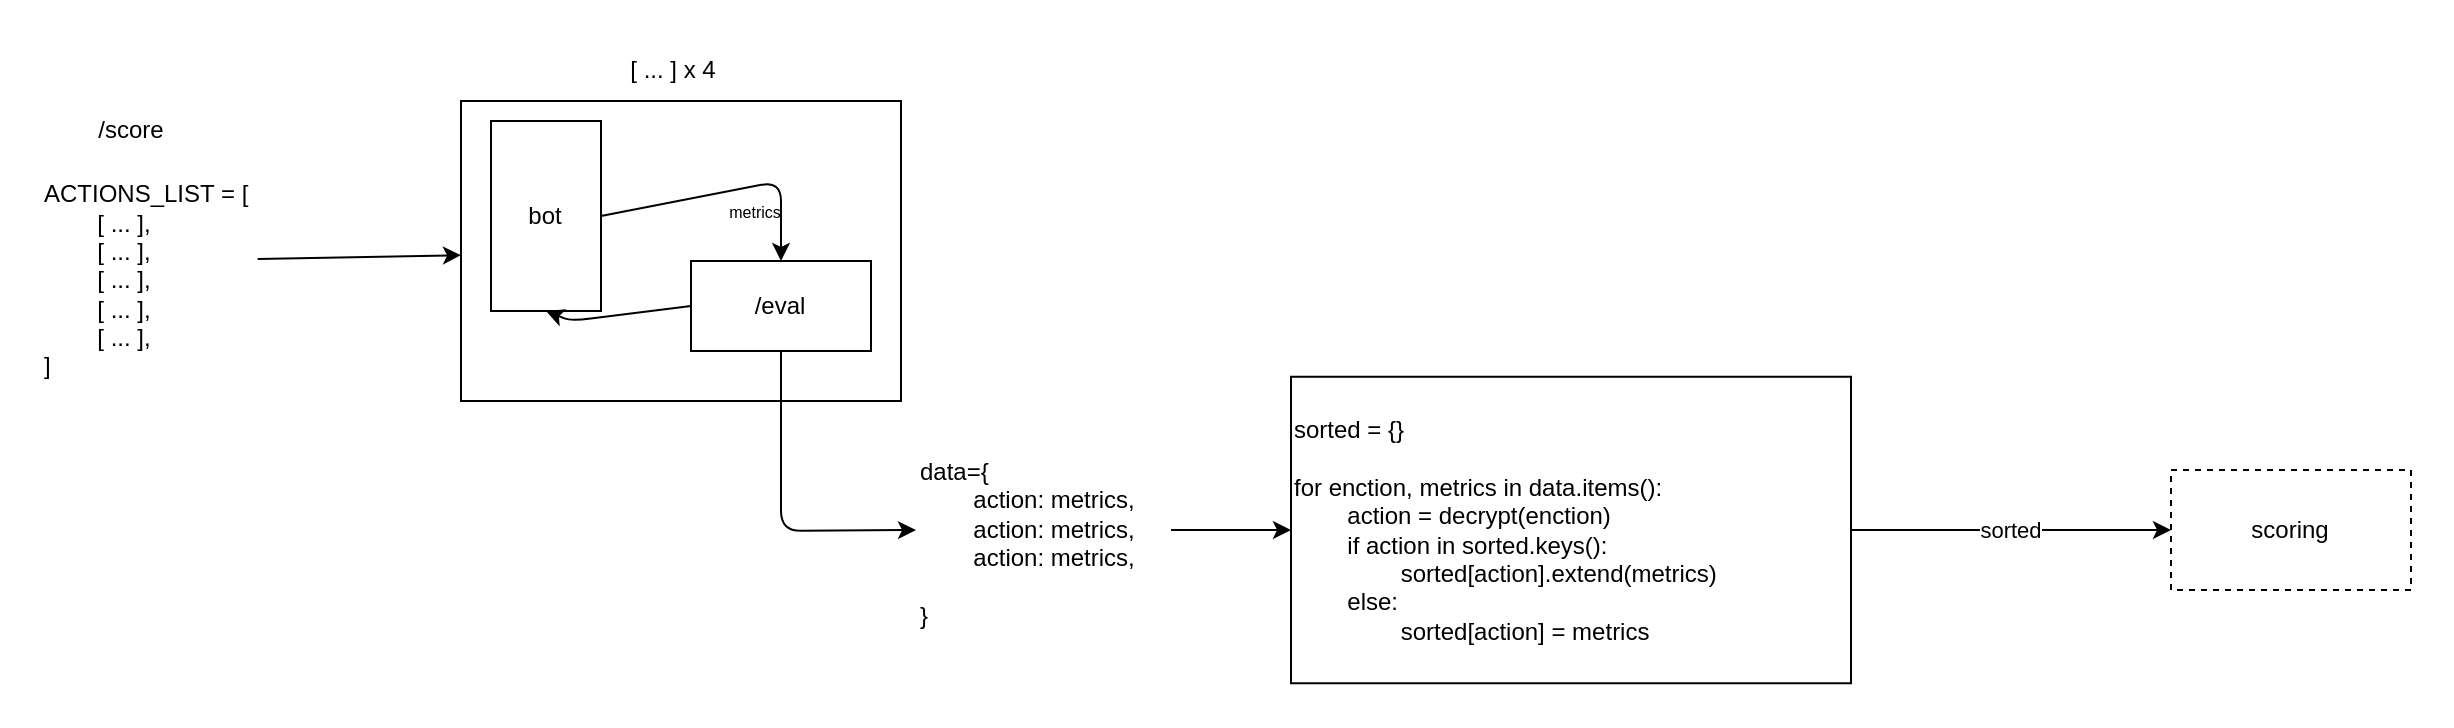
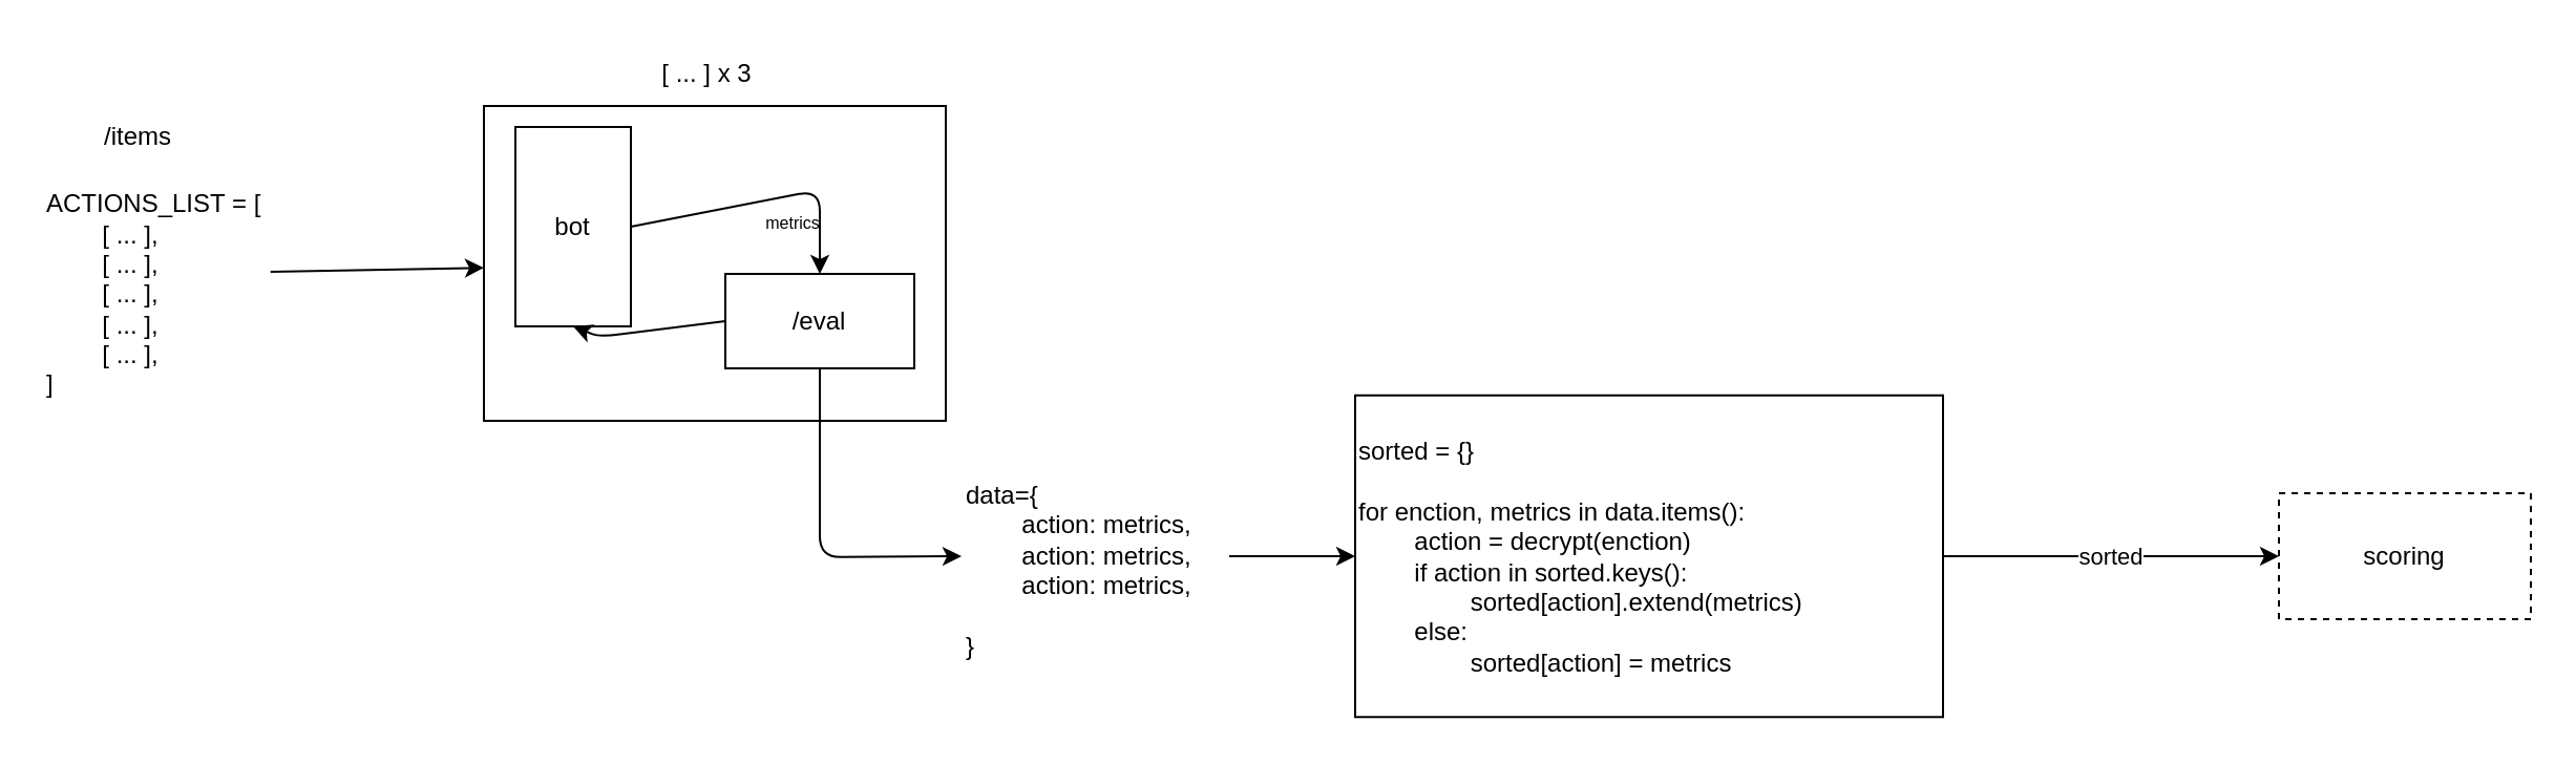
  <mxCell id="0" />
  <mxCell id="1" parent="0" />
  <mxCell id="2" value="" style="rounded=0;whiteSpace=wrap;html=1;" parent="1" vertex="1"><mxGeometry x="230" y="50" width="220" height="150" as="geometry" /></mxCell>
- <mxCell id="3" value="/&lt;span style=&quot;background-color: transparent;&quot;&gt;score&lt;/span&gt;" style="text;html=1;align=center;verticalAlign=middle;resizable=0;points=[];autosize=1;strokeColor=none;fillColor=none;" parent="1" vertex="1"><mxGeometry x="35" y="50" width="60" height="30" as="geometry" /></mxCell>
+ <mxCell id="3" value="/&lt;span style=&quot;background-color: transparent;&quot;&gt;items&lt;/span&gt;" style="text;html=1;align=center;verticalAlign=middle;resizable=0;points=[];autosize=1;strokeColor=none;fillColor=none;" parent="1" vertex="1"><mxGeometry x="35" y="50" width="60" height="30" as="geometry" /></mxCell>
  <mxCell id="4" value="ACTIONS_LIST = [ &lt;br&gt;&lt;div style=&quot;&quot;&gt;&lt;span style=&quot;background-color: transparent;&quot;&gt;&lt;span style=&quot;white-space: pre;&quot;&gt;&#09;&lt;/span&gt;[ ... ],&amp;nbsp;&lt;br&gt;&lt;/span&gt;&lt;span style=&quot;background-color: transparent; color: rgb(0, 0, 0);&quot;&gt;&lt;span style=&quot;white-space: pre;&quot;&gt;&#09;&lt;/span&gt;[ ... ],&amp;nbsp;&lt;br&gt;&lt;/span&gt;&lt;span style=&quot;background-color: transparent; color: rgb(0, 0, 0);&quot;&gt;&lt;span style=&quot;white-space: pre;&quot;&gt;&#09;&lt;/span&gt;[ ... ],&amp;nbsp;&lt;br&gt;&lt;/span&gt;&lt;span style=&quot;background-color: transparent; color: rgb(0, 0, 0);&quot;&gt;&lt;span style=&quot;white-space: pre;&quot;&gt;&#09;&lt;/span&gt;[ ... ],&amp;nbsp;&lt;br&gt;&lt;/span&gt;&lt;span style=&quot;background-color: transparent; color: rgb(0, 0, 0);&quot;&gt;&lt;span style=&quot;white-space: pre;&quot;&gt;&#09;&lt;/span&gt;[ ... ],&lt;/span&gt;&lt;/div&gt;&lt;div style=&quot;&quot;&gt;&lt;span style=&quot;background-color: transparent;&quot;&gt;]&lt;/span&gt;&lt;/div&gt;" style="text;html=1;align=left;verticalAlign=middle;whiteSpace=wrap;rounded=0;" parent="1" vertex="1"><mxGeometry x="20" y="90" width="110" height="100" as="geometry" /></mxCell>
  <mxCell id="5" value="" style="endArrow=classic;html=1;exitX=0.985;exitY=0.39;exitDx=0;exitDy=0;exitPerimeter=0;" parent="1" source="4" target="2" edge="1"><mxGeometry width="50" height="50" relative="1" as="geometry"><mxPoint x="135" y="121.6" as="sourcePoint" /><mxPoint x="255" y="120.533" as="targetPoint" /></mxGeometry></mxCell>
  <mxCell id="6" value="bot" style="rounded=0;whiteSpace=wrap;html=1;" parent="1" vertex="1"><mxGeometry x="245" y="60" width="55" height="95" as="geometry" /></mxCell>
  <mxCell id="7" style="edgeStyle=none;html=1;exitX=0.5;exitY=1;exitDx=0;exitDy=0;entryX=0;entryY=0.5;entryDx=0;entryDy=0;" parent="1" source="9" target="14" edge="1"><mxGeometry relative="1" as="geometry"><mxPoint x="455" y="265" as="targetPoint" /><Array as="points"><mxPoint x="390" y="265" /></Array></mxGeometry></mxCell>
  <mxCell id="8" style="edgeStyle=none;html=1;exitX=0;exitY=0.5;exitDx=0;exitDy=0;entryX=0.5;entryY=1;entryDx=0;entryDy=0;" parent="1" source="9" target="6" edge="1"><mxGeometry relative="1" as="geometry"><Array as="points"><mxPoint x="285" y="160" /></Array></mxGeometry></mxCell>
  <mxCell id="9" value="/eval" style="rounded=0;whiteSpace=wrap;html=1;" parent="1" vertex="1"><mxGeometry x="345" y="130" width="90" height="45" as="geometry" /></mxCell>
  <mxCell id="10" style="edgeStyle=none;html=1;exitX=1;exitY=0.5;exitDx=0;exitDy=0;entryX=0.5;entryY=0;entryDx=0;entryDy=0;" parent="1" source="6" target="9" edge="1"><mxGeometry relative="1" as="geometry"><Array as="points"><mxPoint x="390" y="90" /></Array></mxGeometry></mxCell>
  <mxCell id="11" value="metrics" style="edgeLabel;html=1;align=center;verticalAlign=middle;resizable=0;points=[];fontSize=8;" parent="10" vertex="1" connectable="0"><mxGeometry x="-0.044" y="1" relative="1" as="geometry"><mxPoint x="15" y="11" as="offset" /></mxGeometry></mxCell>
- <mxCell id="12" value="[ ... ] x 4" style="text;html=1;align=center;verticalAlign=middle;resizable=0;points=[];autosize=1;strokeColor=none;fillColor=none;" parent="1" vertex="1"><mxGeometry x="301" y="20" width="70" height="30" as="geometry" /></mxCell>
+ <mxCell id="12" value="[ ... ] x 3" style="text;html=1;align=center;verticalAlign=middle;resizable=0;points=[];autosize=1;strokeColor=none;fillColor=none;" parent="1" vertex="1"><mxGeometry x="301" y="20" width="70" height="30" as="geometry" /></mxCell>
  <mxCell id="13" style="edgeStyle=none;html=1;exitX=1;exitY=0.5;exitDx=0;exitDy=0;fontStyle=1" parent="1" source="14" target="17" edge="1"><mxGeometry relative="1" as="geometry"><mxPoint x="655" y="265" as="targetPoint" /></mxGeometry></mxCell>
  <mxCell id="14" value="data={&lt;br&gt;&lt;span style=&quot;white-space: pre;&quot;&gt;&#09;&lt;/span&gt;action: metrics,&lt;div&gt;&lt;font color=&quot;#000000&quot;&gt;&lt;span style=&quot;white-space: pre;&quot;&gt;&#09;&lt;/span&gt;a&lt;span style=&quot;color: rgb(0, 0, 0);&quot;&gt;ction&lt;/span&gt;: metrics,&lt;/font&gt;&lt;/div&gt;&lt;div&gt;&lt;font color=&quot;#000000&quot;&gt;&lt;span style=&quot;white-space: pre;&quot;&gt;&#09;&lt;/span&gt;a&lt;span style=&quot;color: rgb(0, 0, 0);&quot;&gt;ction&lt;/span&gt;: metrics,&lt;/font&gt;&lt;/div&gt;&lt;div&gt;&lt;font color=&quot;#000000&quot;&gt;&lt;font color=&quot;#000000&quot;&gt;&lt;span style=&quot;white-space: pre;&quot;&gt;&#09;&lt;/span&gt;&lt;br&gt;&lt;/font&gt;&lt;/font&gt;&lt;div&gt;}&lt;/div&gt;&lt;/div&gt;" style="text;html=1;align=left;verticalAlign=top;whiteSpace=wrap;rounded=0;" parent="1" vertex="1"><mxGeometry x="457.5" y="222" width="127.5" height="85" as="geometry" /></mxCell>
  <mxCell id="15" value="" style="edgeStyle=none;html=1;" parent="1" source="17" target="18" edge="1"><mxGeometry relative="1" as="geometry" /></mxCell>
  <mxCell id="16" value="sorted" style="edgeLabel;html=1;align=center;verticalAlign=middle;resizable=0;points=[];" parent="15" vertex="1" connectable="0"><mxGeometry x="0.168" y="2" relative="1" as="geometry"><mxPoint x="-14" y="2" as="offset" /></mxGeometry></mxCell>
  <mxCell id="17" value="&lt;div&gt;sorted = {}&lt;/div&gt;&lt;div&gt;&lt;br&gt;&lt;/div&gt;for enction, metrics in data.items():&lt;div&gt;&lt;font color=&quot;#000000&quot;&gt;&lt;span style=&quot;white-space: pre;&quot;&gt;&#09;&lt;/span&gt;action = decrypt(enction)&lt;br&gt;&lt;/font&gt;&lt;div&gt;&lt;span style=&quot;white-space: pre;&quot;&gt;&#09;&lt;/span&gt;if action&lt;span style=&quot;background-color: transparent;&quot;&gt;&amp;nbsp;in sorted.keys():&lt;/span&gt;&lt;/div&gt;&lt;div&gt;&lt;span style=&quot;background-color: transparent;&quot;&gt;&lt;span style=&quot;white-space: pre;&quot;&gt;&#09;&lt;/span&gt;&lt;span style=&quot;white-space: pre;&quot;&gt;&#09;&lt;/span&gt;sorted[action].extend(metrics)&lt;br&gt;&lt;/span&gt;&lt;/div&gt;&lt;/div&gt;&lt;div&gt;&lt;span style=&quot;background-color: transparent;&quot;&gt;&lt;span style=&quot;white-space: pre;&quot;&gt;&#09;&lt;/span&gt;else:&lt;br&gt;&lt;/span&gt;&lt;/div&gt;&lt;div&gt;&lt;span style=&quot;background-color: transparent;&quot;&gt;&lt;span style=&quot;white-space: pre;&quot;&gt;&#09;&lt;/span&gt;&lt;span style=&quot;white-space: pre;&quot;&gt;&#09;&lt;/span&gt;sorted[action] = metrics&lt;br&gt;&lt;/span&gt;&lt;/div&gt;" style="rounded=0;whiteSpace=wrap;html=1;align=left;" parent="1" vertex="1"><mxGeometry x="645" y="187.88" width="280" height="153.25" as="geometry" /></mxCell>
  <mxCell id="18" value="scoring" style="whiteSpace=wrap;html=1;align=center;rounded=0;dashed=1;" parent="1" vertex="1"><mxGeometry x="1085" y="234.505" width="120" height="60" as="geometry" /></mxCell>
